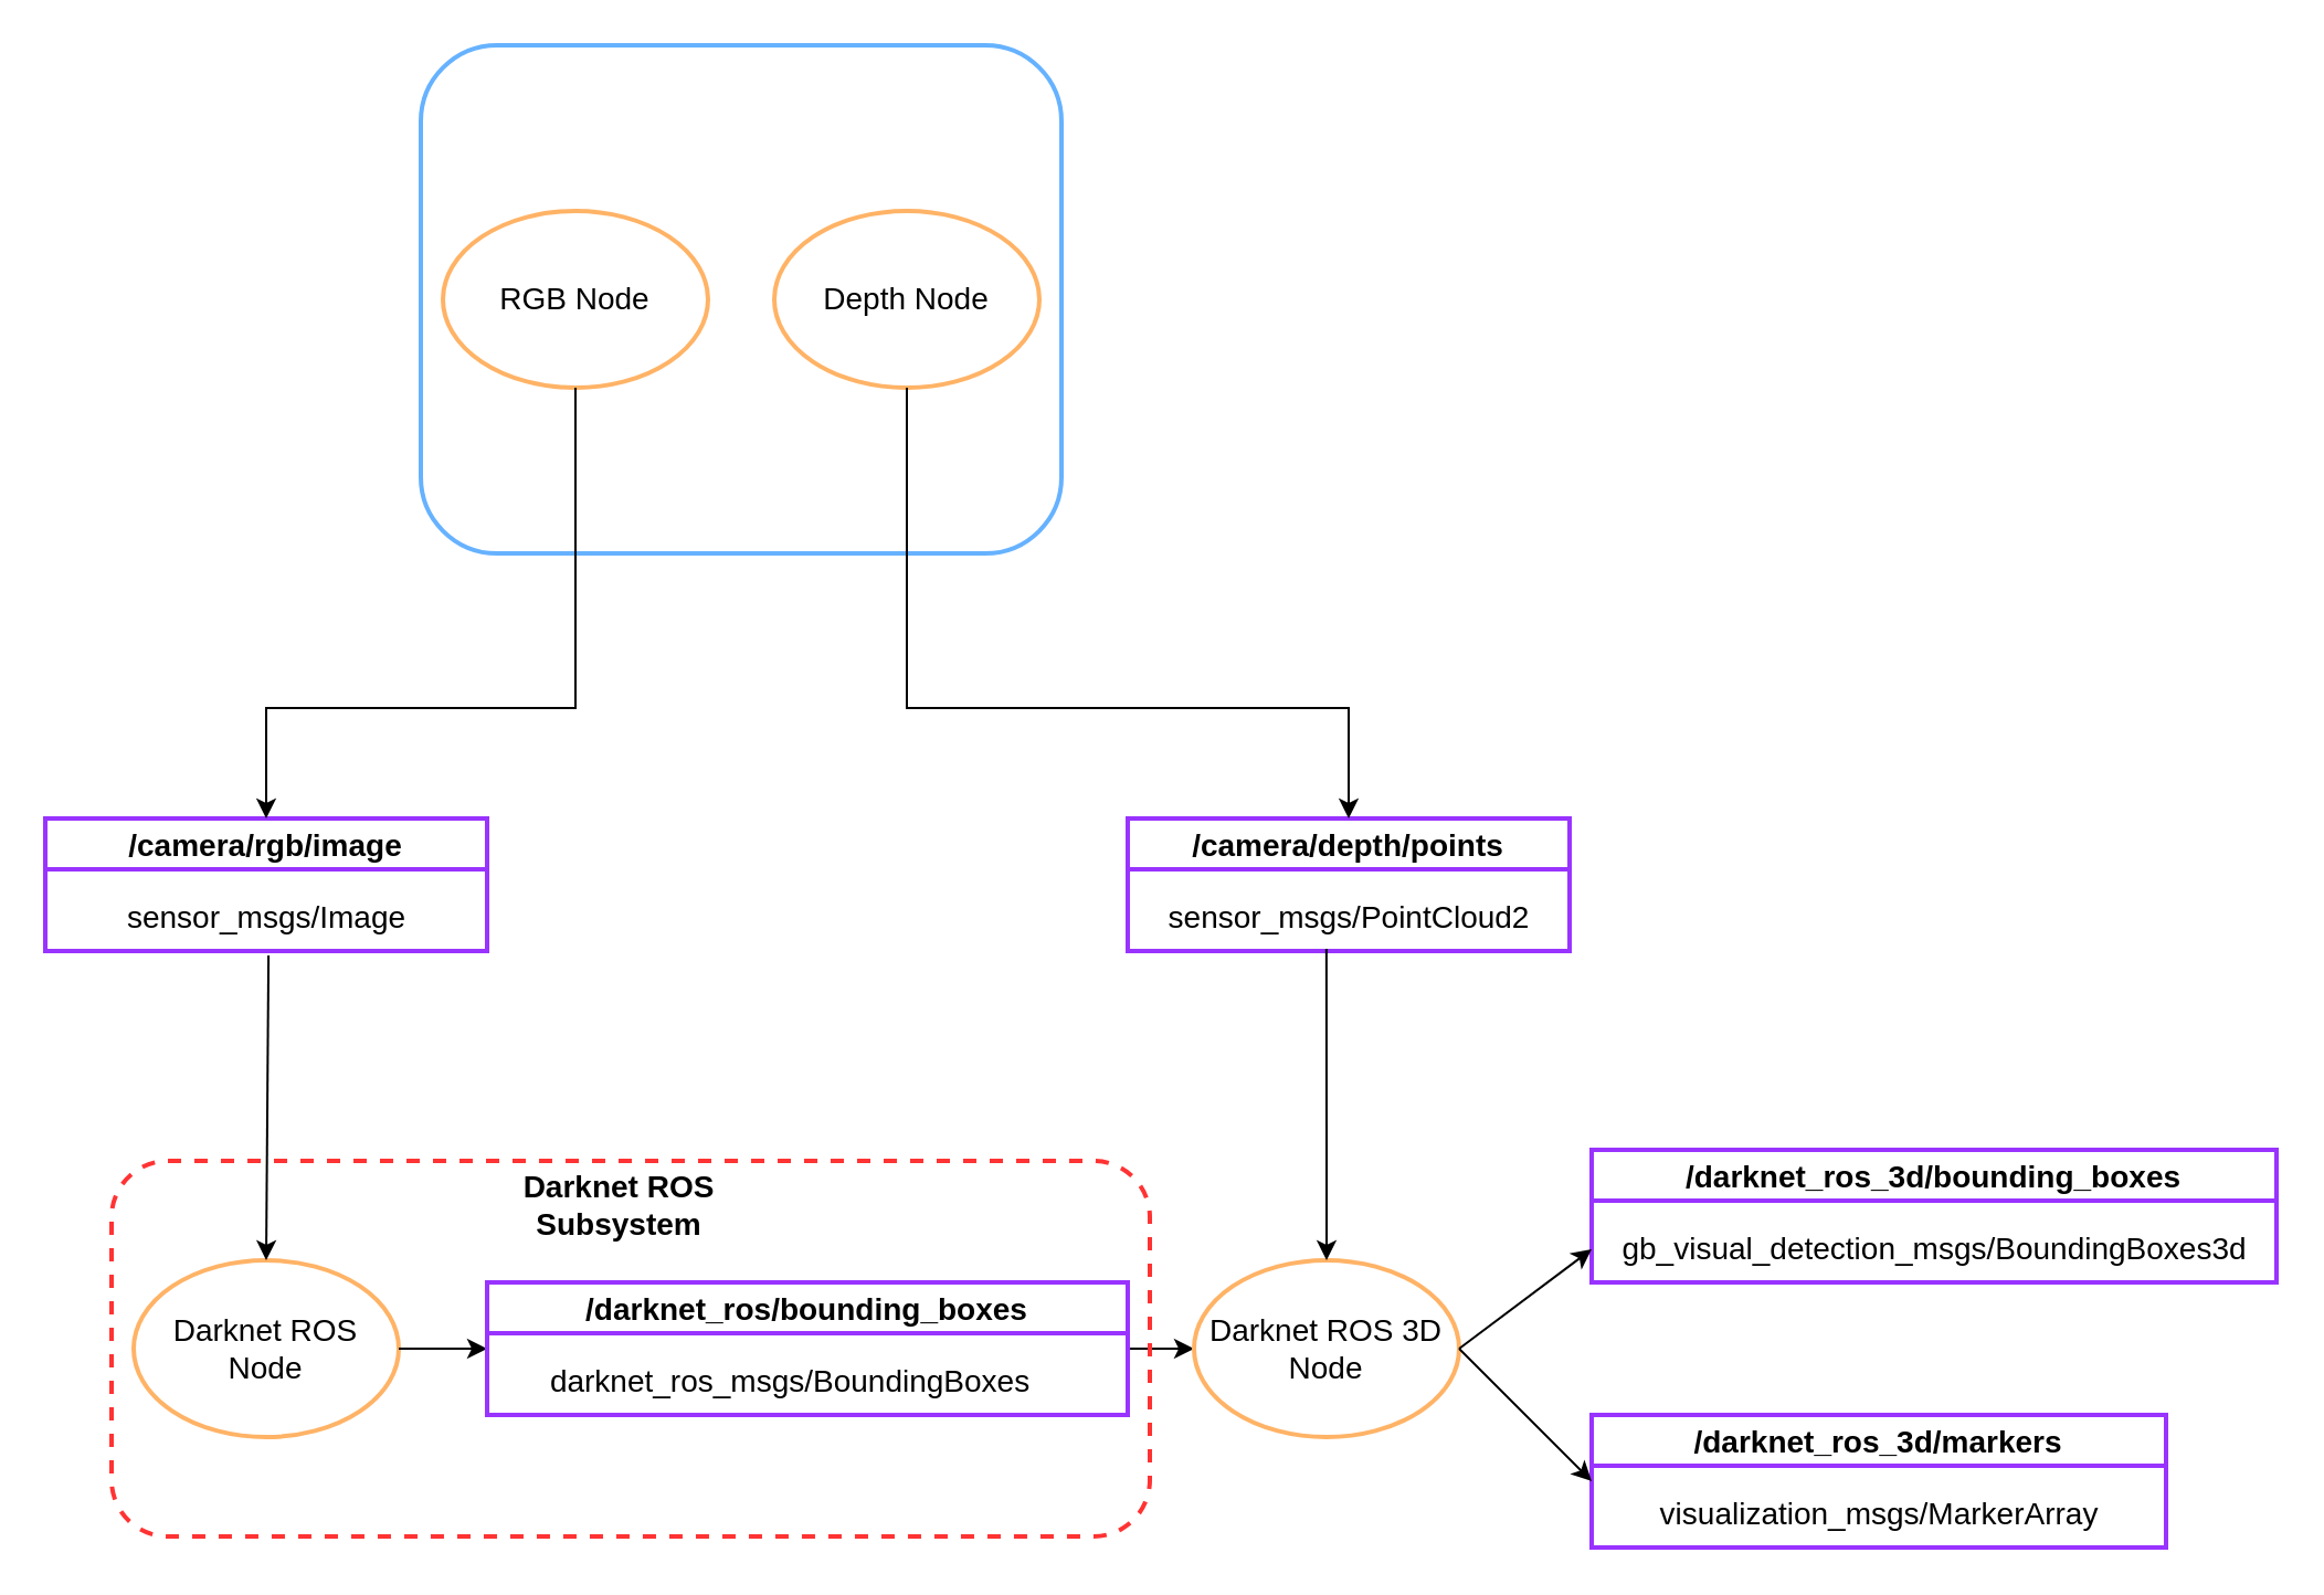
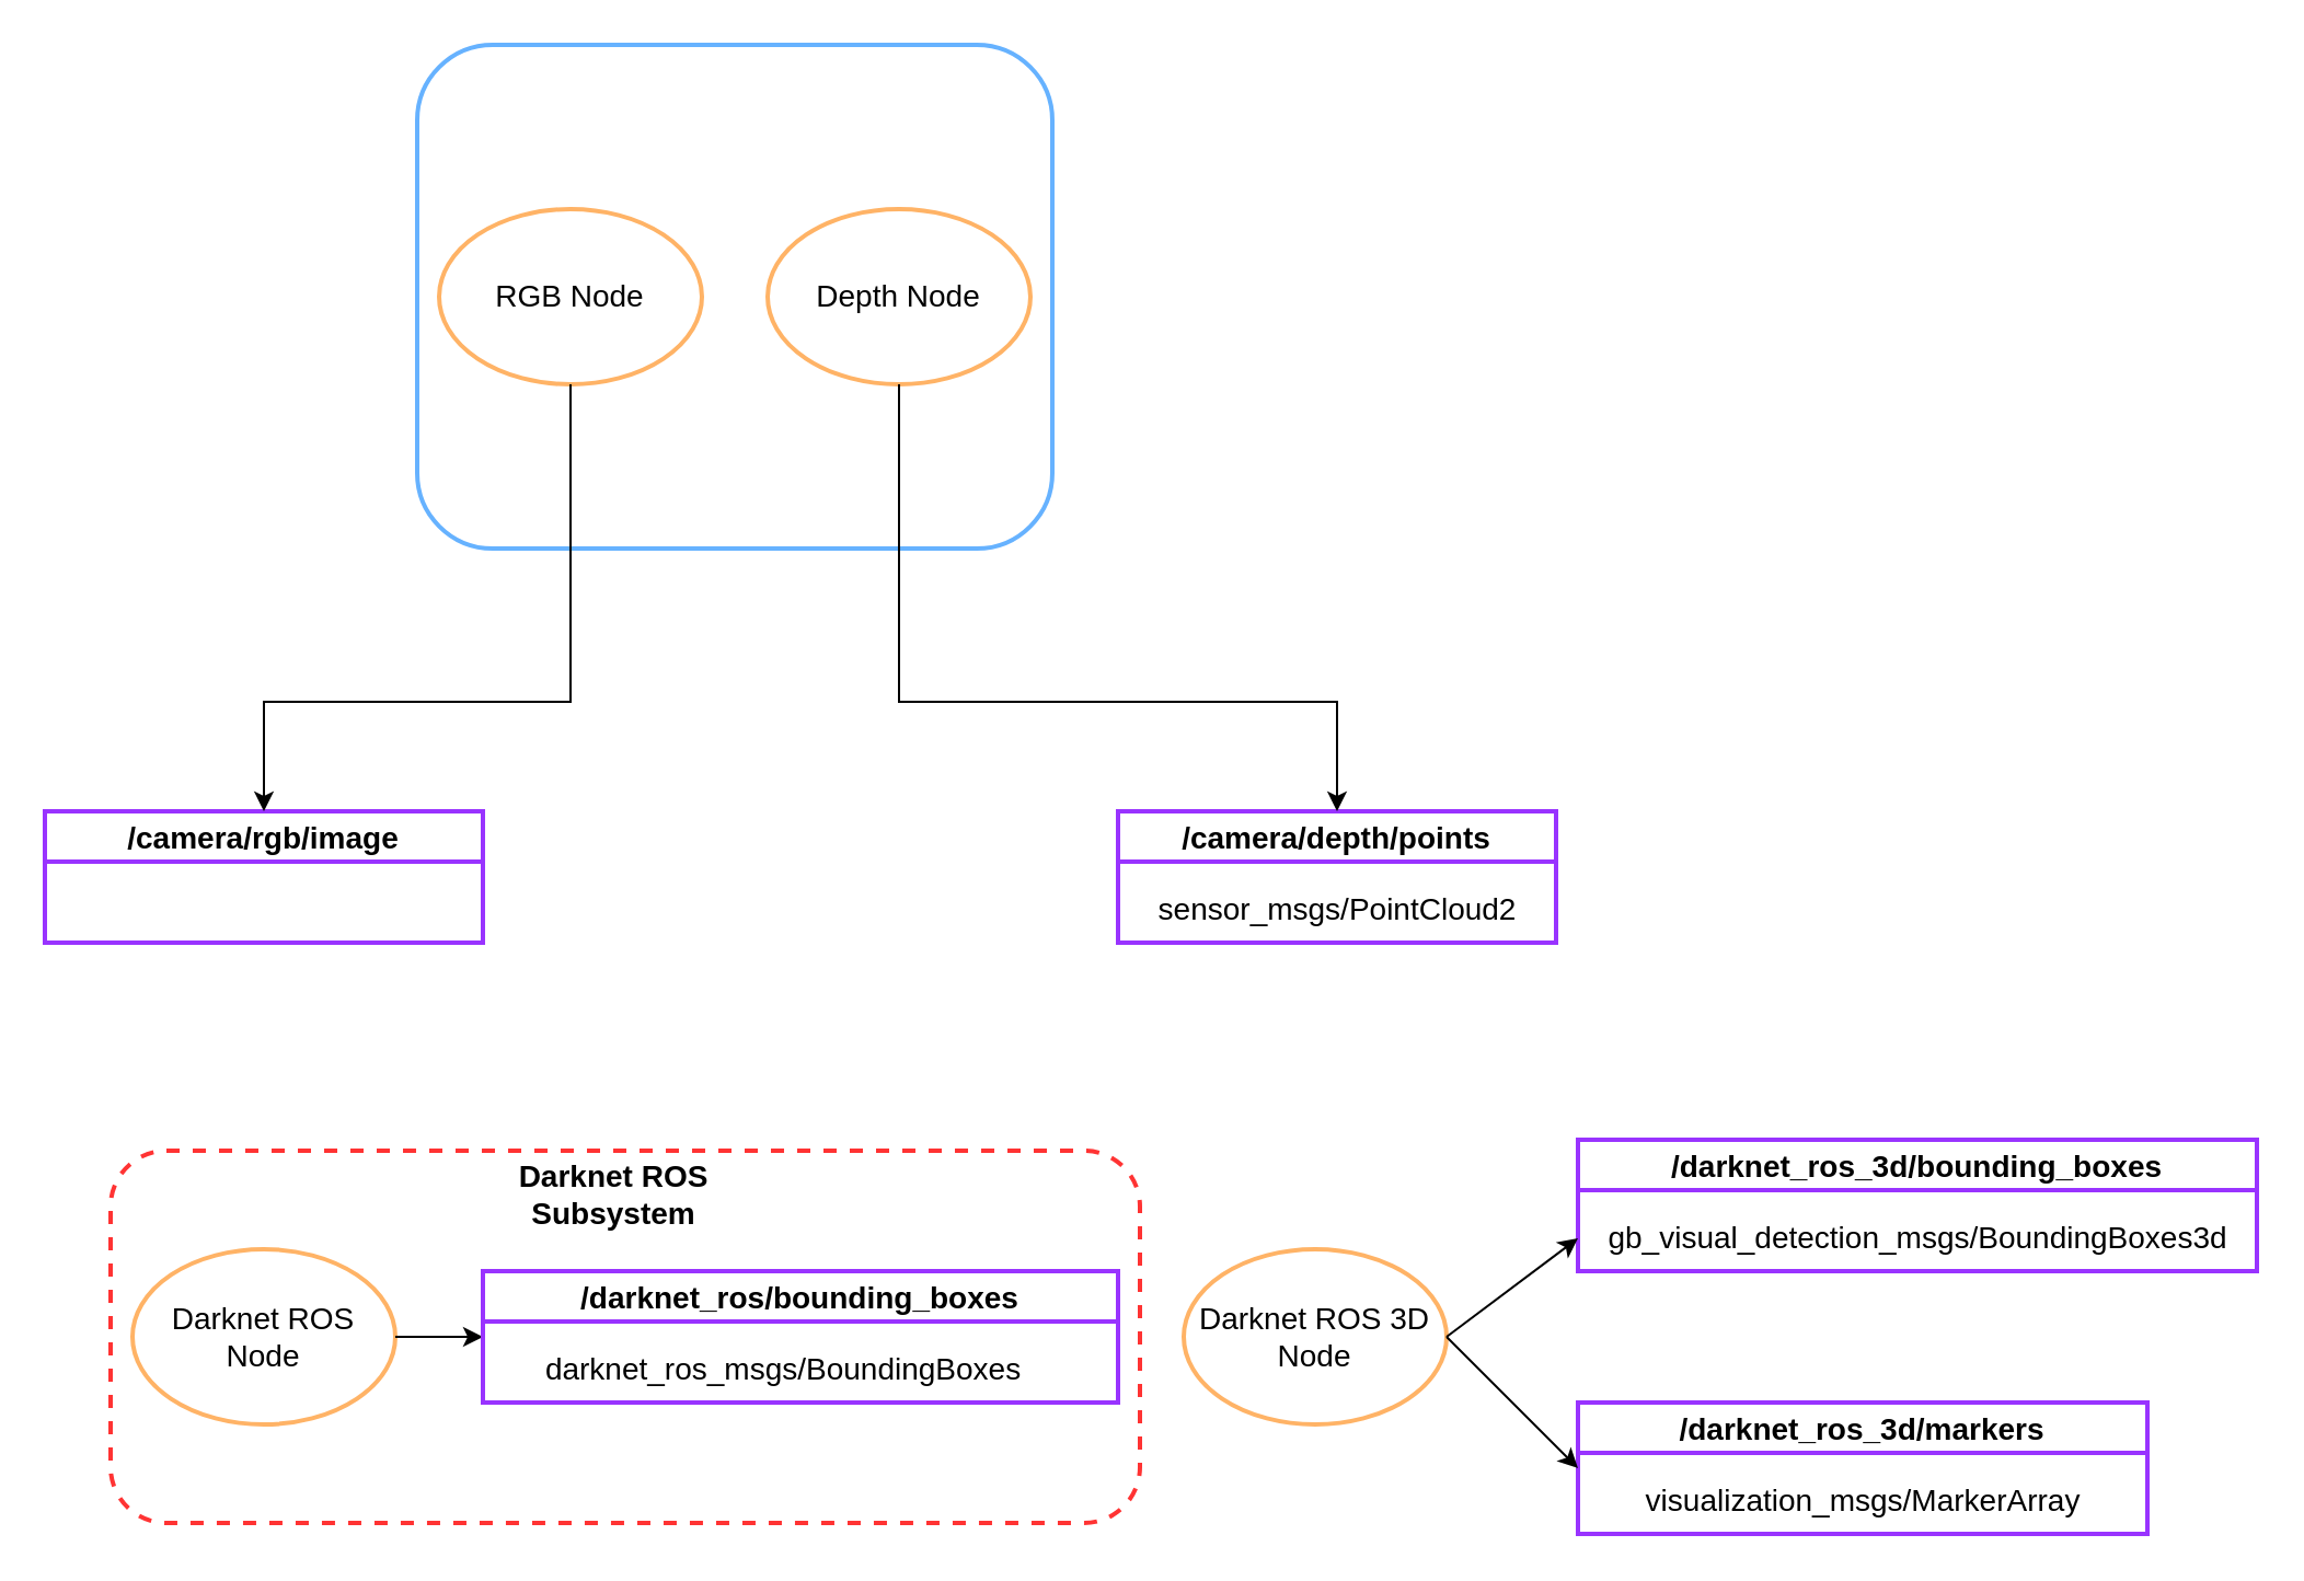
  <mxCell id="0" />
  <mxCell id="1" parent="0" />
  <mxCell id="2" value="/camera/rgb/image" style="swimlane;strokeColor=#9933FF;strokeWidth=2;fontSize=14;" vertex="1" parent="1"><mxGeometry x="20" y="370" width="200" height="60" as="geometry"><mxRectangle x="250" y="140" width="180" height="30" as="alternateBounds" /></mxGeometry></mxCell>
- <mxCell id="3" value="sensor_msgs/Image" style="text;html=1;align=center;verticalAlign=middle;resizable=0;points=[];autosize=1;strokeColor=none;fillColor=none;fontSize=14;" vertex="1" parent="2"><mxGeometry x="25" y="30" width="150" height="30" as="geometry" /></mxCell>
  <mxCell id="4" value="" style="group" vertex="1" connectable="0" parent="1"><mxGeometry x="180" y="20" width="290" height="230" as="geometry" /></mxCell>
  <mxCell id="5" value="" style="rounded=1;whiteSpace=wrap;html=1;strokeColor=#66B2FF;strokeWidth=2;" vertex="1" parent="4"><mxGeometry x="10" width="290" height="230" as="geometry" /></mxCell>
  <mxCell id="6" value="&lt;div&gt;RGB Node&lt;br&gt;&lt;/div&gt;" style="ellipse;whiteSpace=wrap;html=1;fontSize=14;strokeColor=#FFB366;strokeWidth=2;" vertex="1" parent="4"><mxGeometry x="20" y="75" width="120" height="80" as="geometry" /></mxCell>
  <mxCell id="7" value="&lt;div&gt;Depth Node&lt;br&gt;&lt;/div&gt;" style="ellipse;whiteSpace=wrap;html=1;fontSize=14;strokeColor=#FFB366;strokeWidth=2;" vertex="1" parent="4"><mxGeometry x="170" y="75" width="120" height="80" as="geometry" /></mxCell>
  <mxCell id="8" value="Darknet ROS Node" style="ellipse;whiteSpace=wrap;html=1;fontSize=14;strokeColor=#FFB366;strokeWidth=2;" vertex="1" parent="1"><mxGeometry x="60" y="570" width="120" height="80" as="geometry" /></mxCell>
  <mxCell id="9" value="/camera/depth/points" style="swimlane;strokeColor=#9933FF;strokeWidth=2;fontSize=14;" vertex="1" parent="1"><mxGeometry x="510" y="370" width="200" height="60" as="geometry"><mxRectangle x="250" y="140" width="180" height="30" as="alternateBounds" /></mxGeometry></mxCell>
  <mxCell id="10" value="&lt;div&gt;sensor_msgs/PointCloud2&lt;/div&gt;" style="text;html=1;align=center;verticalAlign=middle;resizable=0;points=[];autosize=1;strokeColor=none;fillColor=none;fontSize=14;" vertex="1" parent="9"><mxGeometry x="5" y="30" width="190" height="30" as="geometry" /></mxCell>
  <mxCell id="11" style="edgeStyle=orthogonalEdgeStyle;rounded=0;orthogonalLoop=1;jettySize=auto;html=1;exitX=0.5;exitY=1;exitDx=0;exitDy=0;entryX=0.5;entryY=0;entryDx=0;entryDy=0;fontSize=14;" edge="1" parent="1" source="7" target="9"><mxGeometry relative="1" as="geometry"><Array as="points"><mxPoint x="410" y="320" /><mxPoint x="610" y="320" /></Array></mxGeometry></mxCell>
  <mxCell id="12" style="edgeStyle=orthogonalEdgeStyle;rounded=0;orthogonalLoop=1;jettySize=auto;html=1;exitX=0.5;exitY=1;exitDx=0;exitDy=0;fontSize=14;entryX=0.5;entryY=0;entryDx=0;entryDy=0;" edge="1" parent="1" source="6" target="2"><mxGeometry relative="1" as="geometry"><mxPoint x="110" y="360" as="targetPoint" /><Array as="points"><mxPoint x="260" y="320" /><mxPoint x="120" y="320" /></Array></mxGeometry></mxCell>
  <mxCell id="13" value="" style="endArrow=classic;html=1;rounded=0;fontSize=14;exitX=1;exitY=0.5;exitDx=0;exitDy=0;" edge="1" parent="1" source="8"><mxGeometry width="50" height="50" relative="1" as="geometry"><mxPoint x="220" y="610" as="sourcePoint" /><mxPoint x="220" y="610" as="targetPoint" /></mxGeometry></mxCell>
- <mxCell id="14" value="" style="endArrow=classic;html=1;rounded=0;fontSize=14;exitX=0.507;exitY=1.067;exitDx=0;exitDy=0;exitPerimeter=0;entryX=0.5;entryY=0;entryDx=0;entryDy=0;" edge="1" parent="1" source="3" target="8"><mxGeometry width="50" height="50" relative="1" as="geometry"><mxPoint x="190" y="530" as="sourcePoint" /><mxPoint x="240" y="480" as="targetPoint" /></mxGeometry></mxCell>
- <mxCell id="15" style="edgeStyle=orthogonalEdgeStyle;rounded=0;orthogonalLoop=1;jettySize=auto;html=1;exitX=1;exitY=0.5;exitDx=0;exitDy=0;fontSize=14;entryX=0;entryY=0.5;entryDx=0;entryDy=0;" edge="1" parent="1" source="16" target="18"><mxGeometry relative="1" as="geometry"><mxPoint x="510" y="610" as="targetPoint" /><Array as="points" /></mxGeometry></mxCell>
  <mxCell id="16" value="/darknet_ros/bounding_boxes" style="swimlane;strokeColor=#9933FF;strokeWidth=2;fontSize=14;" vertex="1" parent="1"><mxGeometry x="220" y="580" width="290" height="60" as="geometry"><mxRectangle x="250" y="140" width="180" height="30" as="alternateBounds" /></mxGeometry></mxCell>
  <mxCell id="17" value="darknet_ros_msgs/BoundingBoxes" style="text;html=1;align=center;verticalAlign=middle;resizable=0;points=[];autosize=1;strokeColor=none;fillColor=none;fontSize=14;" vertex="1" parent="16"><mxGeometry x="17" y="30" width="240" height="30" as="geometry" /></mxCell>
  <mxCell id="18" value="Darknet ROS 3D Node" style="ellipse;whiteSpace=wrap;html=1;fontSize=14;strokeColor=#FFB366;strokeWidth=2;" vertex="1" parent="1"><mxGeometry x="540" y="570" width="120" height="80" as="geometry" /></mxCell>
- <mxCell id="19" value="" style="endArrow=classic;html=1;rounded=0;fontSize=14;entryX=0.5;entryY=0;entryDx=0;entryDy=0;exitX=0.447;exitY=0.967;exitDx=0;exitDy=0;exitPerimeter=0;" edge="1" parent="1" source="10" target="18"><mxGeometry width="50" height="50" relative="1" as="geometry"><mxPoint x="570" y="490" as="sourcePoint" /><mxPoint x="585" y="480" as="targetPoint" /><Array as="points"><mxPoint x="600" y="520" /></Array></mxGeometry></mxCell>
  <mxCell id="20" value="/darknet_ros_3d/bounding_boxes" style="swimlane;strokeColor=#9933FF;strokeWidth=2;fontSize=14;" vertex="1" parent="1"><mxGeometry x="720" y="520" width="310" height="60" as="geometry"><mxRectangle x="250" y="140" width="180" height="30" as="alternateBounds" /></mxGeometry></mxCell>
  <mxCell id="21" value="gb_visual_detection_msgs/BoundingBoxes3d" style="text;html=1;align=center;verticalAlign=middle;resizable=0;points=[];autosize=1;strokeColor=none;fillColor=none;fontSize=14;" vertex="1" parent="20"><mxGeometry y="30" width="310" height="30" as="geometry" /></mxCell>
  <mxCell id="22" value="" style="endArrow=classic;html=1;rounded=0;fontSize=14;entryX=0;entryY=0.75;entryDx=0;entryDy=0;exitX=1;exitY=0.5;exitDx=0;exitDy=0;" edge="1" parent="1" source="18" target="20"><mxGeometry width="50" height="50" relative="1" as="geometry"><mxPoint x="640" y="600" as="sourcePoint" /><mxPoint x="690" y="550" as="targetPoint" /></mxGeometry></mxCell>
  <mxCell id="23" value="&lt;b&gt;Darknet ROS Subsystem&lt;/b&gt;" style="text;html=1;strokeColor=none;fillColor=none;align=center;verticalAlign=middle;whiteSpace=wrap;rounded=0;dashed=1;strokeWidth=2;fontSize=14;" vertex="1" parent="1"><mxGeometry x="220" y="530" width="120" height="30" as="geometry" /></mxCell>
  <mxCell id="24" value="" style="rounded=1;whiteSpace=wrap;html=1;strokeColor=#FF3333;strokeWidth=2;fontSize=14;fillColor=none;dashed=1;" vertex="1" parent="1"><mxGeometry x="50" y="525" width="470" height="170" as="geometry" /></mxCell>
  <mxCell id="25" value="/darknet_ros_3d/markers" style="swimlane;strokeColor=#9933FF;strokeWidth=2;fontSize=14;" vertex="1" parent="1"><mxGeometry x="720" y="640" width="260" height="60" as="geometry"><mxRectangle x="250" y="140" width="180" height="30" as="alternateBounds" /></mxGeometry></mxCell>
  <mxCell id="26" value="visualization_msgs/MarkerArray" style="text;html=1;align=center;verticalAlign=middle;resizable=0;points=[];autosize=1;strokeColor=none;fillColor=none;fontSize=14;" vertex="1" parent="25"><mxGeometry x="20" y="30" width="220" height="30" as="geometry" /></mxCell>
  <mxCell id="27" value="" style="endArrow=classic;html=1;rounded=0;fontSize=14;exitX=1;exitY=0.5;exitDx=0;exitDy=0;entryX=0;entryY=0.5;entryDx=0;entryDy=0;" edge="1" parent="1" source="18" target="25"><mxGeometry width="50" height="50" relative="1" as="geometry"><mxPoint x="680" y="490" as="sourcePoint" /><mxPoint x="720" y="720" as="targetPoint" /></mxGeometry></mxCell>
